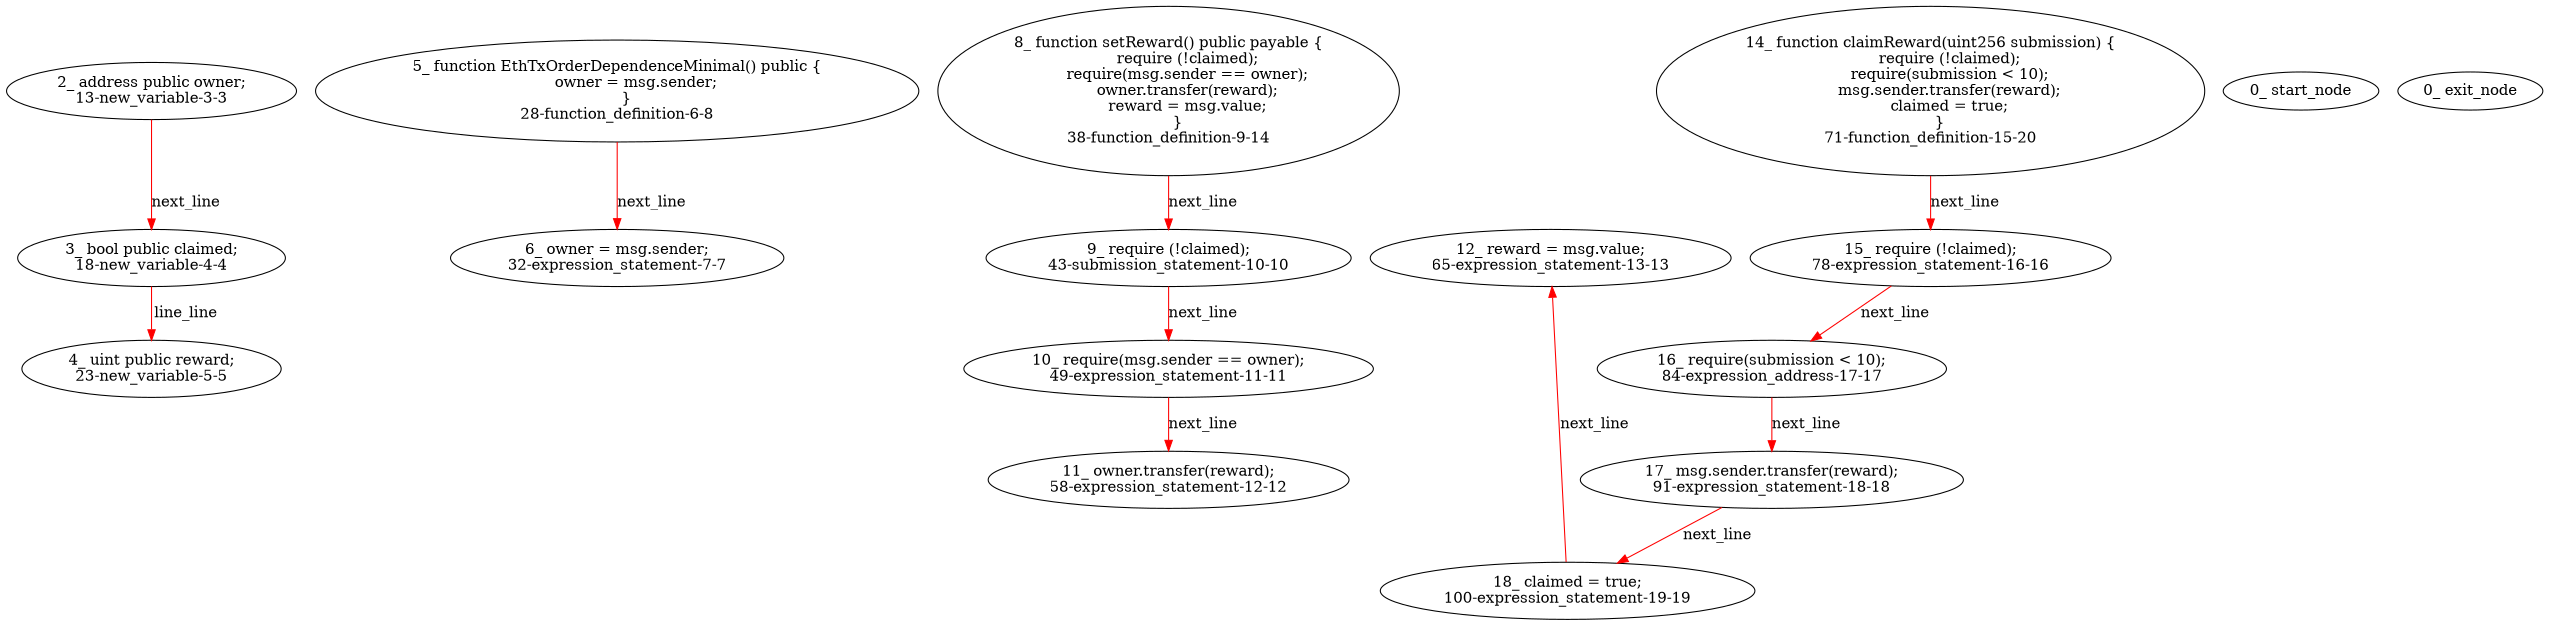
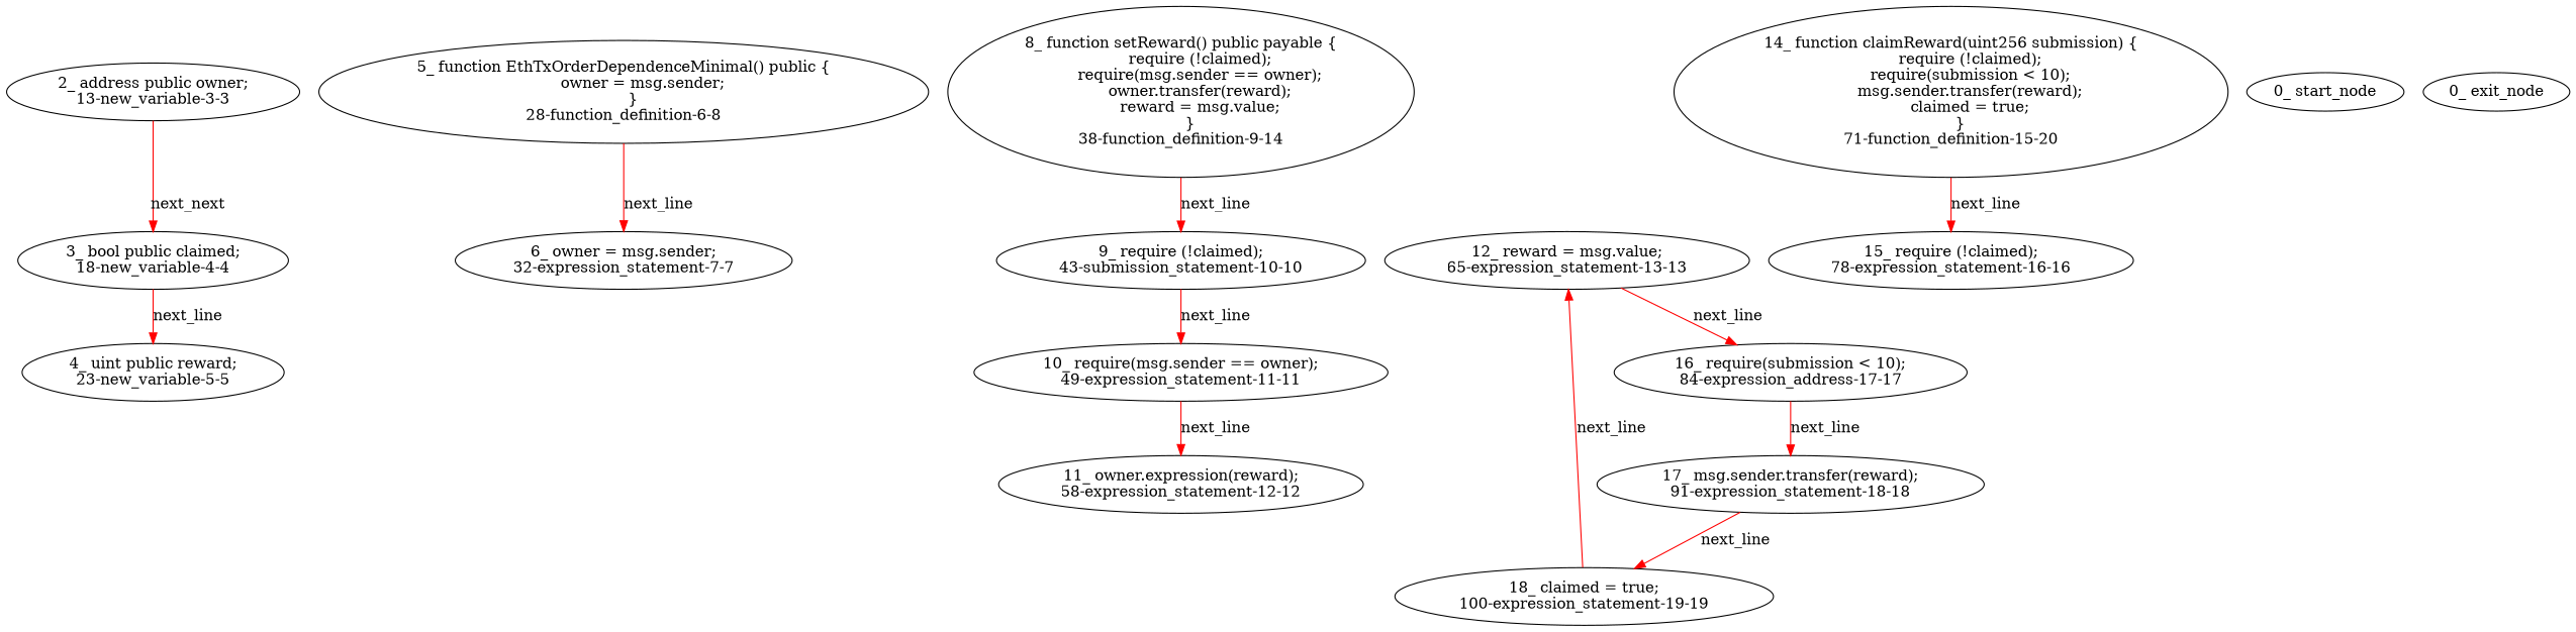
  digraph {
    node [type_label=expression_statement]
    edge [color=red controlflow_type=next_line edge_type=CFG_edge]
    n1 [label="2_ address public owner;\n13-new_variable-3-3" type_label=new_variable]
    n2 [label="3_ bool public claimed;\n18-new_variable-4-4" type_label=new_variable]
    n3 [label="4_ uint public reward;\n23-new_variable-5-5" type_label=new_variable]
    n4 [label="5_ function EthTxOrderDependenceMinimal() public {\n        owner = msg.sender;\n    }\n28-function_definition-6-8" method="EthTxOrderDependenceMinimal()" type_label=function_definition]
    n5 [label="6_ owner = msg.sender;\n32-expression_statement-7-7" method="EthTxOrderDependenceMinimal()"]
    n6 [label="8_ function setReward() public payable {\n        require (!claimed);\n        require(msg.sender == owner);\n        owner.transfer(reward);\n        reward = msg.value;\n    }\n38-function_definition-9-14" method="setReward()" type_label=function_definition]
    n7 [label="9_ require (!claimed);\n43-submission_statement-10-10" method="setReward()"]
    n8 [label="10_ require(msg.sender == owner);\n49-expression_statement-11-11" method="setReward()"]
-   n9 [label="11_ owner.transfer(reward);\n58-expression_statement-12-12" method="setReward()"]
+   n9 [label="11_ owner.expression(reward);\n58-expression_statement-12-12" method="setReward()"]
    n10 [label="12_ reward = msg.value;\n65-expression_statement-13-13" method="setReward()"]
    n11 [label="14_ function claimReward(uint256 submission) {\n        require (!claimed);\n        require(submission < 10);\n        msg.sender.transfer(reward);\n        claimed = true;\n    }\n71-function_definition-15-20" method="claimReward(uint256 submission)" type_label=function_definition]
    n12 [label="15_ require (!claimed);\n78-expression_statement-16-16" method="claimReward(uint256 submission)"]
    n13 [label="16_ require(submission < 10);\n84-expression_address-17-17" method="claimReward(uint256 submission)"]
    n14 [label="17_ msg.sender.transfer(reward);\n91-expression_statement-18-18" method="claimReward(uint256 submission)"]
    n15 [label="18_ claimed = true;\n100-expression_statement-19-19" method="claimReward(uint256 submission)"]
    n16 [label="0_ start_node" type_label=start]
    n17 [label="0_ exit_node" type_label=exit]
-   n1 -> n2 [label=next_line]
-   n2 -> n3 [label=line_line]
+   n1 -> n2 [label=next_next]
+   n2 -> n3 [label=next_line]
    n4 -> n5 [label=next_line]
    n6 -> n7 [label=next_line]
    n7 -> n8 [label=next_line]
    n8 -> n9 [label=next_line]
    n11 -> n12 [label=next_line]
-   n12 -> n13 [label=next_line]
+   n10 -> n13 [label=next_line]
    n13 -> n14 [label=next_line]
    n14 -> n15 [label=next_line]
    n15 -> n10 [label=next_line]
  }
